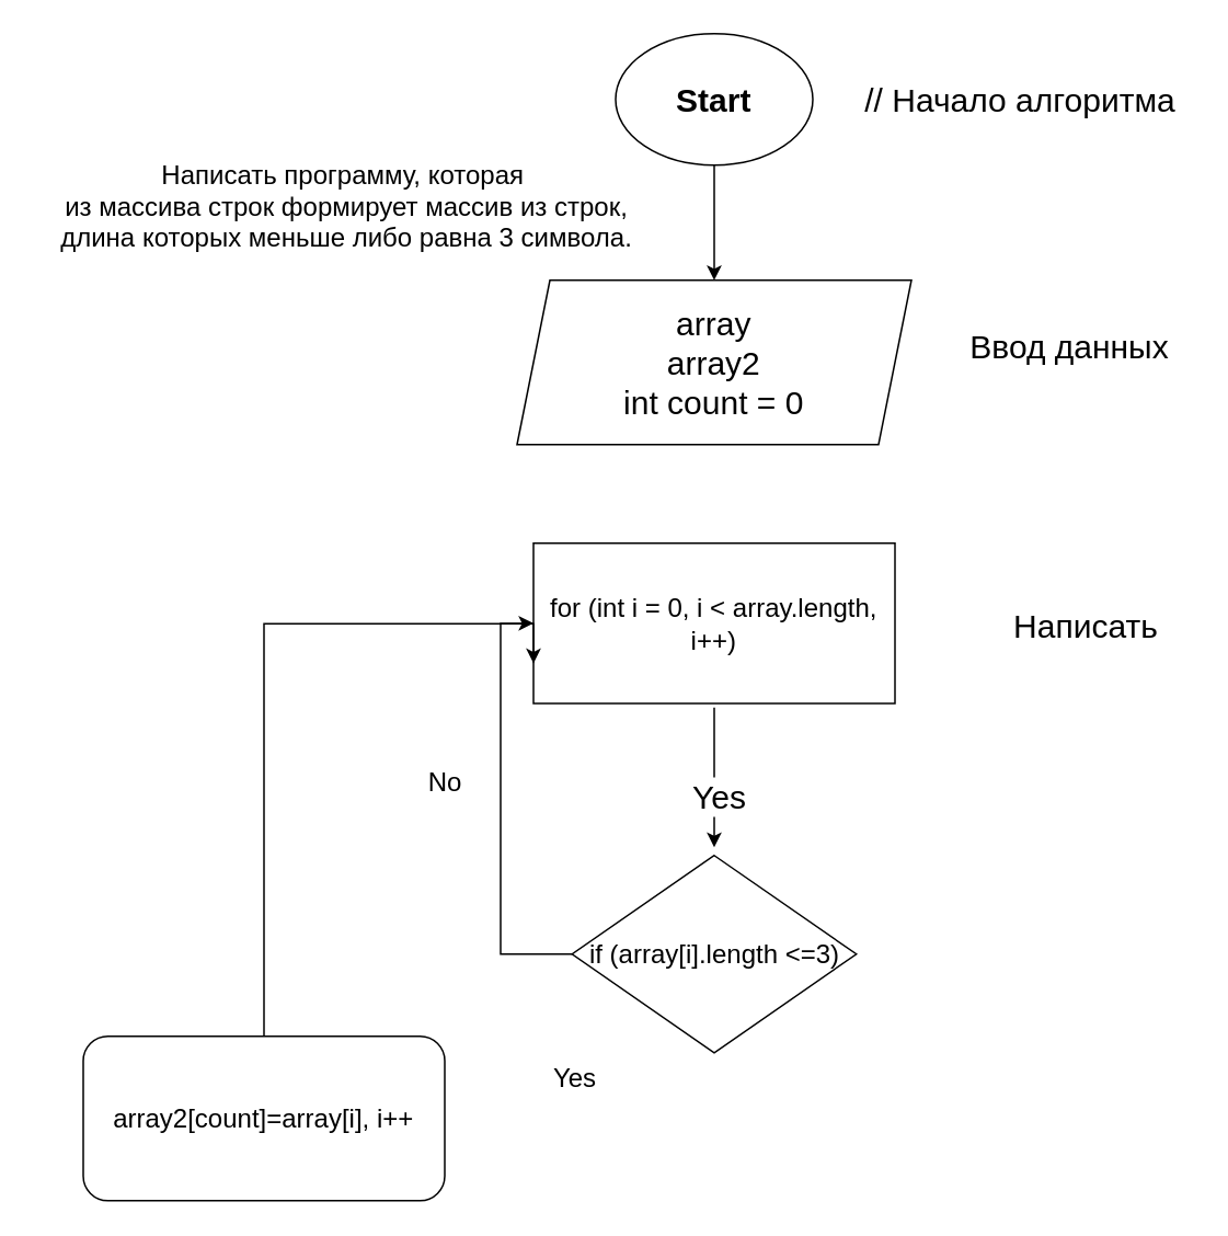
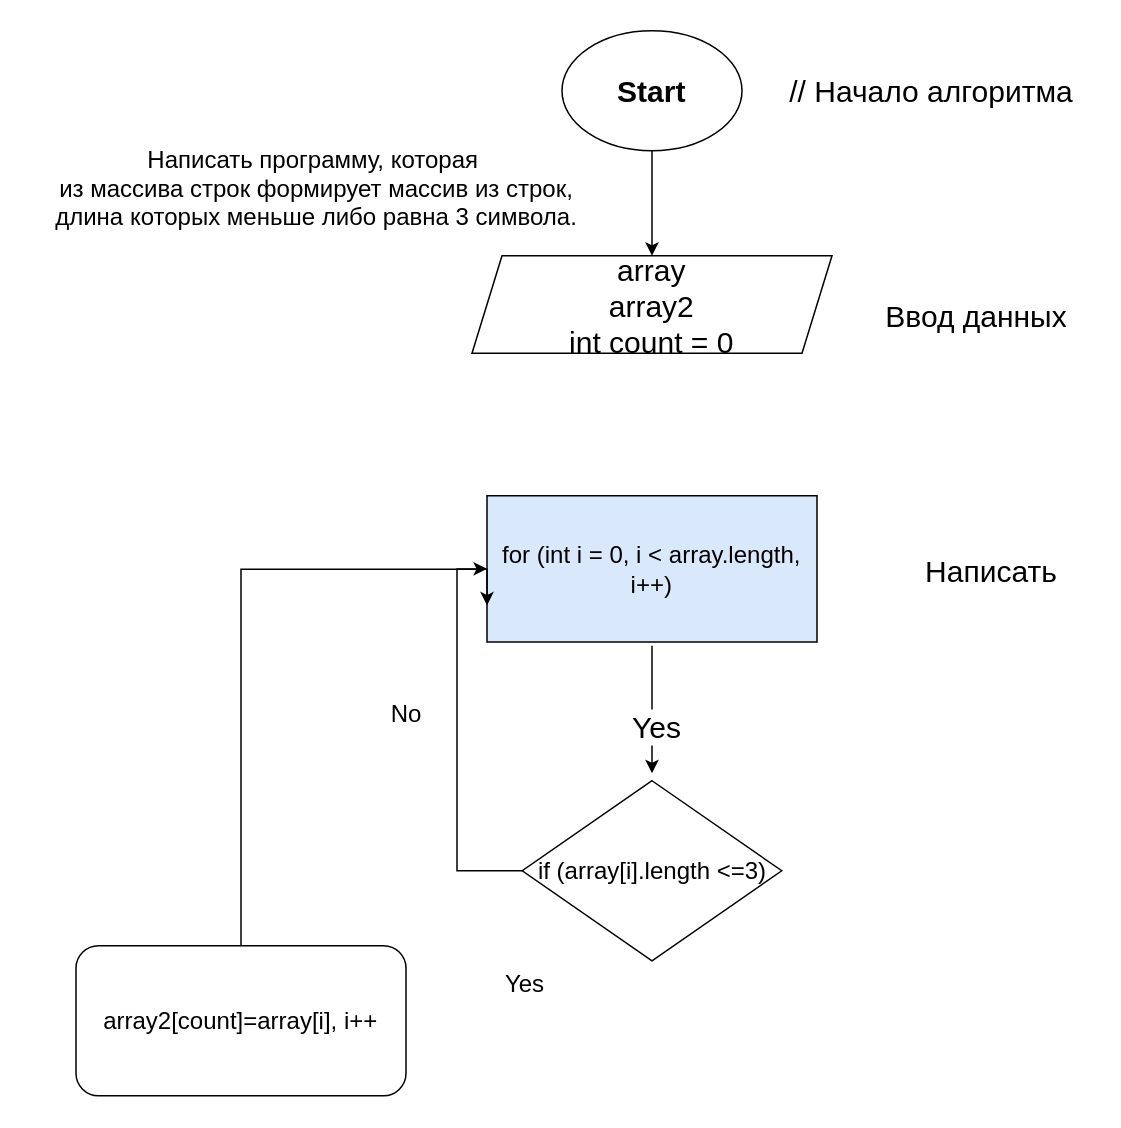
  <mxCell id="0" />
  <mxCell id="1" parent="0" />
  <mxCell id="2" value="" style="edgeStyle=orthogonalEdgeStyle;rounded=0;orthogonalLoop=1;jettySize=auto;html=1;fontSize=20;" parent="1" source="3" target="4" edge="1"><mxGeometry relative="1" as="geometry" /></mxCell>
  <mxCell id="3" value="&lt;b&gt;&lt;font style=&quot;font-size: 20px;&quot;&gt;Start&lt;/font&gt;&lt;/b&gt;" style="ellipse;whiteSpace=wrap;html=1;" parent="1" vertex="1"><mxGeometry x="374" width="120" height="80" as="geometry" y="20" /></mxCell>
- <mxCell id="4" value="array&lt;br&gt;array2&lt;br&gt;int count = 0" style="shape=parallelogram;perimeter=parallelogramPerimeter;whiteSpace=wrap;html=1;fixedSize=1;fontSize=20;" parent="1" vertex="1"><mxGeometry x="314" y="170" width="240" height="100" as="geometry" /></mxCell>
+ <mxCell id="4" value="array&lt;br&gt;array2&lt;br&gt;int count = 0" style="shape=parallelogram;perimeter=parallelogramPerimeter;whiteSpace=wrap;html=1;fixedSize=1;fontSize=20;" parent="1" vertex="1"><mxGeometry x="314" y="170" width="240" height="65" as="geometry" /></mxCell>
  <mxCell id="5" value="// Начало алгоритма" style="text;html=1;align=center;verticalAlign=middle;resizable=0;points=[];autosize=1;strokeColor=none;fillColor=none;fontSize=20;" parent="1" vertex="1"><mxGeometry x="515" y="40" width="210" height="40" as="geometry" /></mxCell>
  <mxCell id="6" value="Ввод данных" style="text;html=1;align=center;verticalAlign=middle;resizable=0;points=[];autosize=1;strokeColor=none;fillColor=none;fontSize=20;" parent="1" vertex="1"><mxGeometry x="580" y="190" width="140" height="40" as="geometry" /></mxCell>
  <mxCell id="7" value="" style="edgeStyle=orthogonalEdgeStyle;rounded=0;orthogonalLoop=1;jettySize=auto;html=1;fontSize=20;" parent="1" edge="1"><mxGeometry relative="1" as="geometry"><mxPoint x="434" y="430" as="sourcePoint" /><mxPoint x="434" y="515" as="targetPoint" /></mxGeometry></mxCell>
  <mxCell id="8" value="Yes" style="edgeLabel;html=1;align=center;verticalAlign=middle;resizable=0;points=[];fontSize=20;" parent="7" vertex="1" connectable="0"><mxGeometry x="0.252" y="2" relative="1" as="geometry"><mxPoint as="offset" /></mxGeometry></mxCell>
  <mxCell id="9" value="&lt;div style=&quot;font-size: 16px;&quot;&gt;&lt;font style=&quot;font-size: 16px;&quot;&gt;Написать программу, которая&amp;nbsp;&lt;/font&gt;&lt;/div&gt;&lt;div style=&quot;font-size: 16px;&quot;&gt;&lt;font style=&quot;font-size: 16px;&quot;&gt;из массива строк формирует массив из строк,&lt;/font&gt;&lt;/div&gt;&lt;div style=&quot;font-size: 16px;&quot;&gt;&lt;font style=&quot;font-size: 16px;&quot;&gt;&amp;nbsp;длина которых меньше либо равна 3 символа.&amp;nbsp;&lt;/font&gt;&lt;br&gt;&lt;/div&gt;" style="text;html=1;align=center;verticalAlign=middle;resizable=0;points=[];autosize=1;strokeColor=none;fillColor=none;fontSize=20;" parent="1" vertex="1"><mxGeometry y="90" width="380" height="70" as="geometry" x="20" /></mxCell>
  <mxCell id="10" value="Написать" style="text;html=1;align=center;verticalAlign=middle;resizable=0;points=[];autosize=1;strokeColor=none;fillColor=none;fontSize=20;" parent="1" vertex="1"><mxGeometry x="605" y="360" width="110" height="40" as="geometry" /></mxCell>
  <mxCell id="11" style="edgeStyle=orthogonalEdgeStyle;rounded=0;orthogonalLoop=1;jettySize=auto;html=1;fontSize=16;entryX=0;entryY=0.5;entryDx=0;entryDy=0;" edge="1" parent="1" source="12" target="13"><mxGeometry relative="1" as="geometry"><mxPoint x="220" y="370" as="targetPoint" /><Array as="points"><mxPoint x="304" y="580" /><mxPoint x="304" y="379" /></Array></mxGeometry></mxCell>
  <mxCell id="12" value="if (array[i].length &amp;lt;=3)" style="rhombus;whiteSpace=wrap;html=1;fontSize=16;" vertex="1" parent="1"><mxGeometry x="347.5" y="520" width="173" height="120" as="geometry" /></mxCell>
- <mxCell id="13" value="for (int i = 0, i &amp;lt; array.length,&lt;br&gt;i++)" style="rounded=0;whiteSpace=wrap;html=1;fontSize=16;" vertex="1" parent="1"><mxGeometry x="324" y="330" width="220" height="97.5" as="geometry" /></mxCell>
+ <mxCell id="13" value="for (int i = 0, i &amp;lt; array.length,&lt;br&gt;i++)" style="rounded=0;whiteSpace=wrap;html=1;fontSize=16;fillColor=#dae8fc;" vertex="1" parent="1"><mxGeometry x="324" y="330" width="220" height="97.5" as="geometry" /></mxCell>
  <mxCell id="14" value="No" style="text;html=1;align=center;verticalAlign=middle;resizable=0;points=[];autosize=1;strokeColor=none;fillColor=none;fontSize=16;" vertex="1" parent="1"><mxGeometry x="250" y="460" width="40" height="30" as="geometry" /></mxCell>
  <mxCell id="15" style="edgeStyle=orthogonalEdgeStyle;rounded=0;orthogonalLoop=1;jettySize=auto;html=1;entryX=0;entryY=0.75;entryDx=0;entryDy=0;fontSize=16;" edge="1" parent="1" source="16" target="13"><mxGeometry relative="1" as="geometry"><Array as="points"><mxPoint x="160" y="379" /><mxPoint x="324" y="379" /></Array></mxGeometry></mxCell>
  <mxCell id="16" value="array2[count]=array[i], i++" style="whiteSpace=wrap;html=1;fontSize=16;rounded=1;" vertex="1" parent="1"><mxGeometry x="50" y="630" width="220" height="100" as="geometry" /></mxCell>
  <mxCell id="17" value="Yes" style="text;html=1;align=center;verticalAlign=middle;resizable=0;points=[];autosize=1;strokeColor=none;fillColor=none;fontSize=16;" vertex="1" parent="1"><mxGeometry x="324" y="640" width="50" height="30" as="geometry" /></mxCell>
